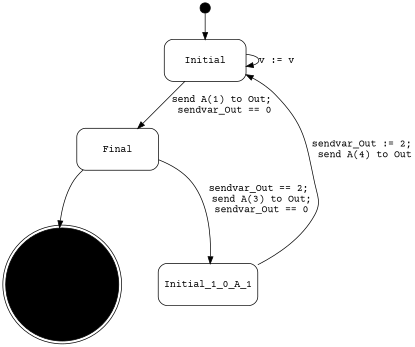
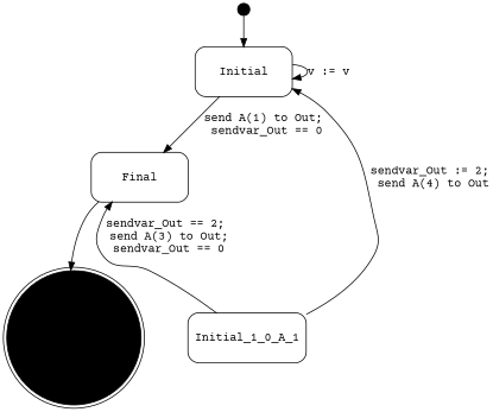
  digraph {
    compound=true
    fontname="Courier Prime"
    rank=LR
    node [fontname="Courier Prime" shape=Mrecord]
    edge [fontname="Courier Prime"]
    Initial_extra [height=0.2 shape=point]
    Initial [height=0.8 width=1.6]
    n3 [color=black height=0.8 label=Final style=solid width=1.6]
    Initial_1_0_A_1 [height=0.8 width=1.6]
    Final_extra [color=black height=0.2 shape=doublecircle style=filled width=0.2]
    Initial_extra -> Initial
    Initial -> Initial [label="v := v"]
    Initial -> n3 [label="send A(1) to Out;\n sendvar_Out == 0"]
    n3 -> Final_extra
    Initial_1_0_A_1 -> Initial [label="sendvar_Out := 2;\n send A(4) to Out"]
-   n3 -> Initial_1_0_A_1 [label="sendvar_Out == 2;\n send A(3) to Out;\n sendvar_Out == 0"]
+   Initial_1_0_A_1 -> n3 [label="sendvar_Out == 2;\n send A(3) to Out;\n sendvar_Out == 0"]
  }
